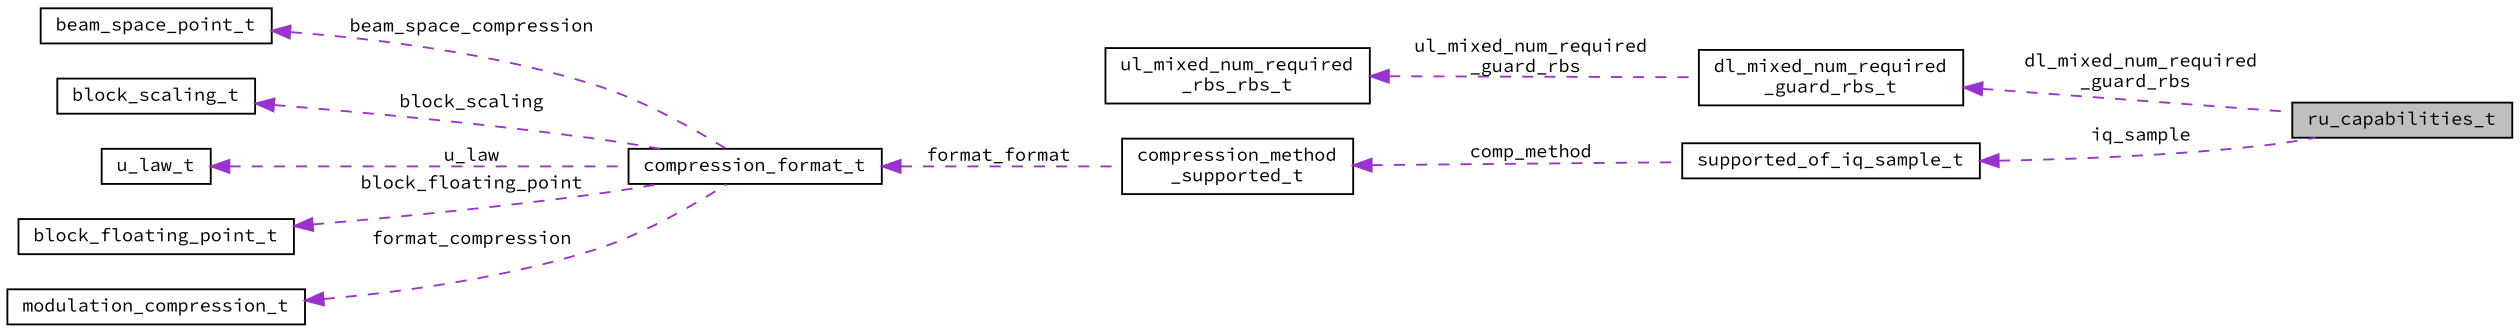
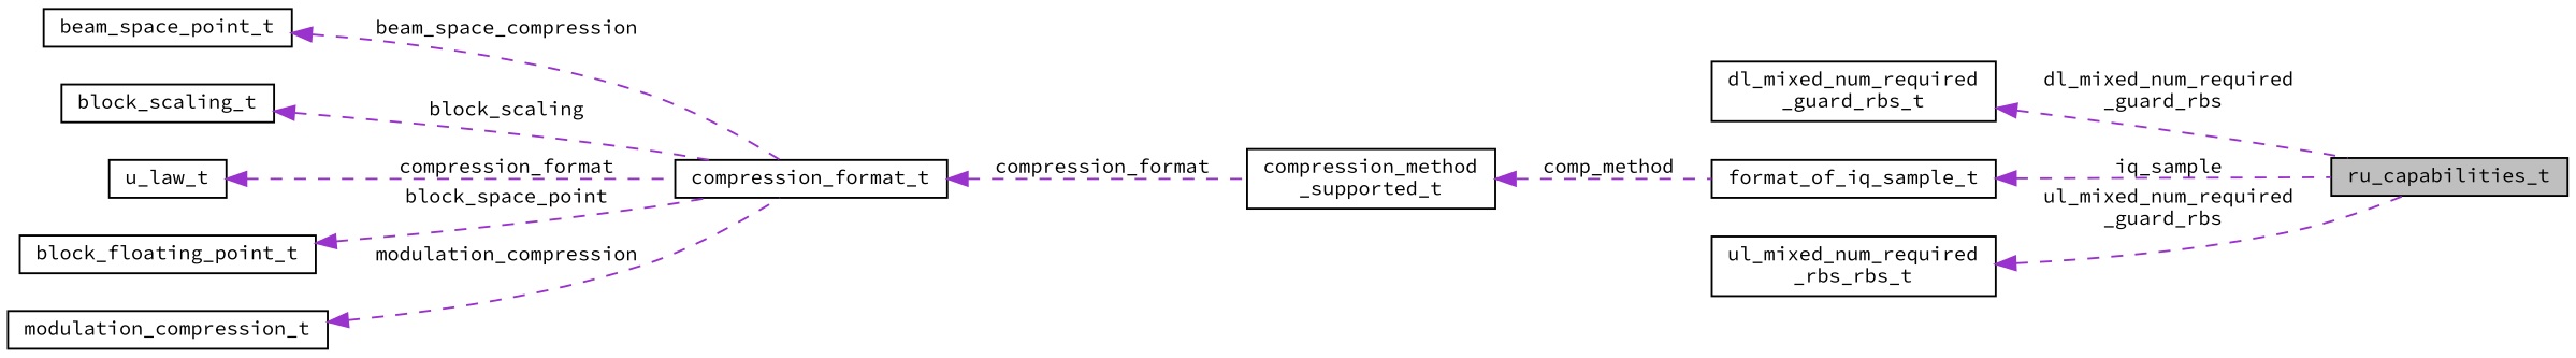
  digraph {
    fontname="Source Code Pro"
    rankdir=LR
    node [color=black fontname="Source Code Pro" fontsize=10 shape=record]
    edge [color=darkorchid3 dir=back fontname="Source Code Pro" fontsize=10 labelfontname=Helvetica labelfontsize=10 style=dashed]
    n1 [fillcolor=grey75 fontcolor=black height=0.2 label=ru_capabilities_t style=filled width=0.4]
    n2 [height=0.2 label="dl_mixed_num_required\l_guard_rbs_t" width=0.4]
-   n3 [height=0.2 label=supported_of_iq_sample_t width=0.4]
+   n3 [height=0.2 label=format_of_iq_sample_t width=0.4]
    n4 [height=0.2 label="compression_method\l_supported_t" width=0.4]
    n5 [height=0.2 label=compression_format_t width=0.4]
    n6 [height=0.2 label=beam_space_point_t width=0.4]
    n7 [height=0.2 label=block_scaling_t width=0.4]
    n8 [height=0.2 label=u_law_t width=0.4]
    n9 [height=0.2 label=block_floating_point_t width=0.4]
    n10 [height=0.2 label=modulation_compression_t width=0.4]
    n11 [height=0.2 label="ul_mixed_num_required\l_rbs_rbs_t" width=0.4]
    n2 -> n1 [label=" dl_mixed_num_required\l_guard_rbs"]
    n3 -> n1 [label=" iq_sample"]
    n4 -> n3 [label=" comp_method"]
-   n5 -> n4 [label=" format_format"]
+   n5 -> n4 [label=" compression_format"]
    n6 -> n5 [label=" beam_space_compression"]
    n7 -> n5 [label=" block_scaling"]
-   n8 -> n5 [label=" u_law"]
-   n9 -> n5 [label=" block_floating_point"]
-   n10 -> n5 [label=" format_compression"]
-   n11 -> n2 [label=" ul_mixed_num_required\l_guard_rbs"]
+   n8 -> n5 [label=" compression_format"]
+   n9 -> n5 [label=" block_space_point"]
+   n10 -> n5 [label=" modulation_compression"]
+   n11 -> n1 [label=" ul_mixed_num_required\l_guard_rbs"]
  }
